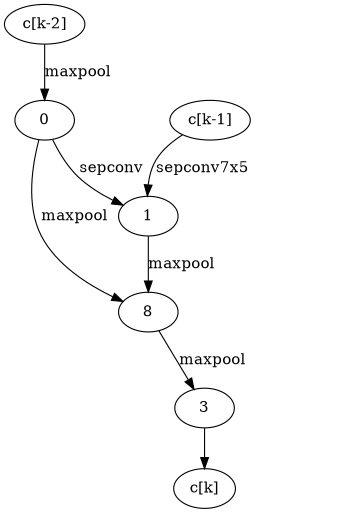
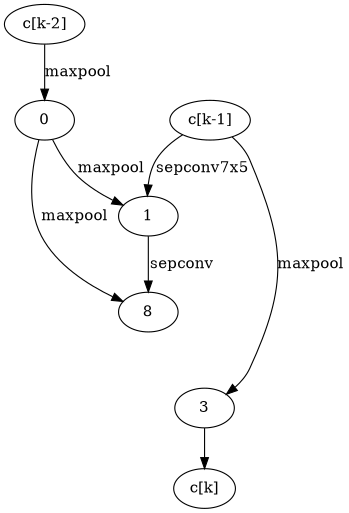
  digraph {
    n1 [label="c[k-2]"]
    n2 [label=0]
    n3 [label=1]
    n4 [label=8]
    n5 [label="c[k-1]"]
    n6 [label=3]
    n7 [label="c[k]"]
    n1 -> n2 [label=maxpool]
-   n2 -> n3 [label=sepconv]
+   n2 -> n3 [label=maxpool]
    n2 -> n4 [label=maxpool]
-   n3 -> n4 [label=maxpool]
-   n4 -> n6 [label=maxpool]
+   n3 -> n4 [label=sepconv]
+   n5 -> n6 [label=maxpool]
    n5 -> n3 [label=sepconv7x5]
    n6 -> n7
  }
